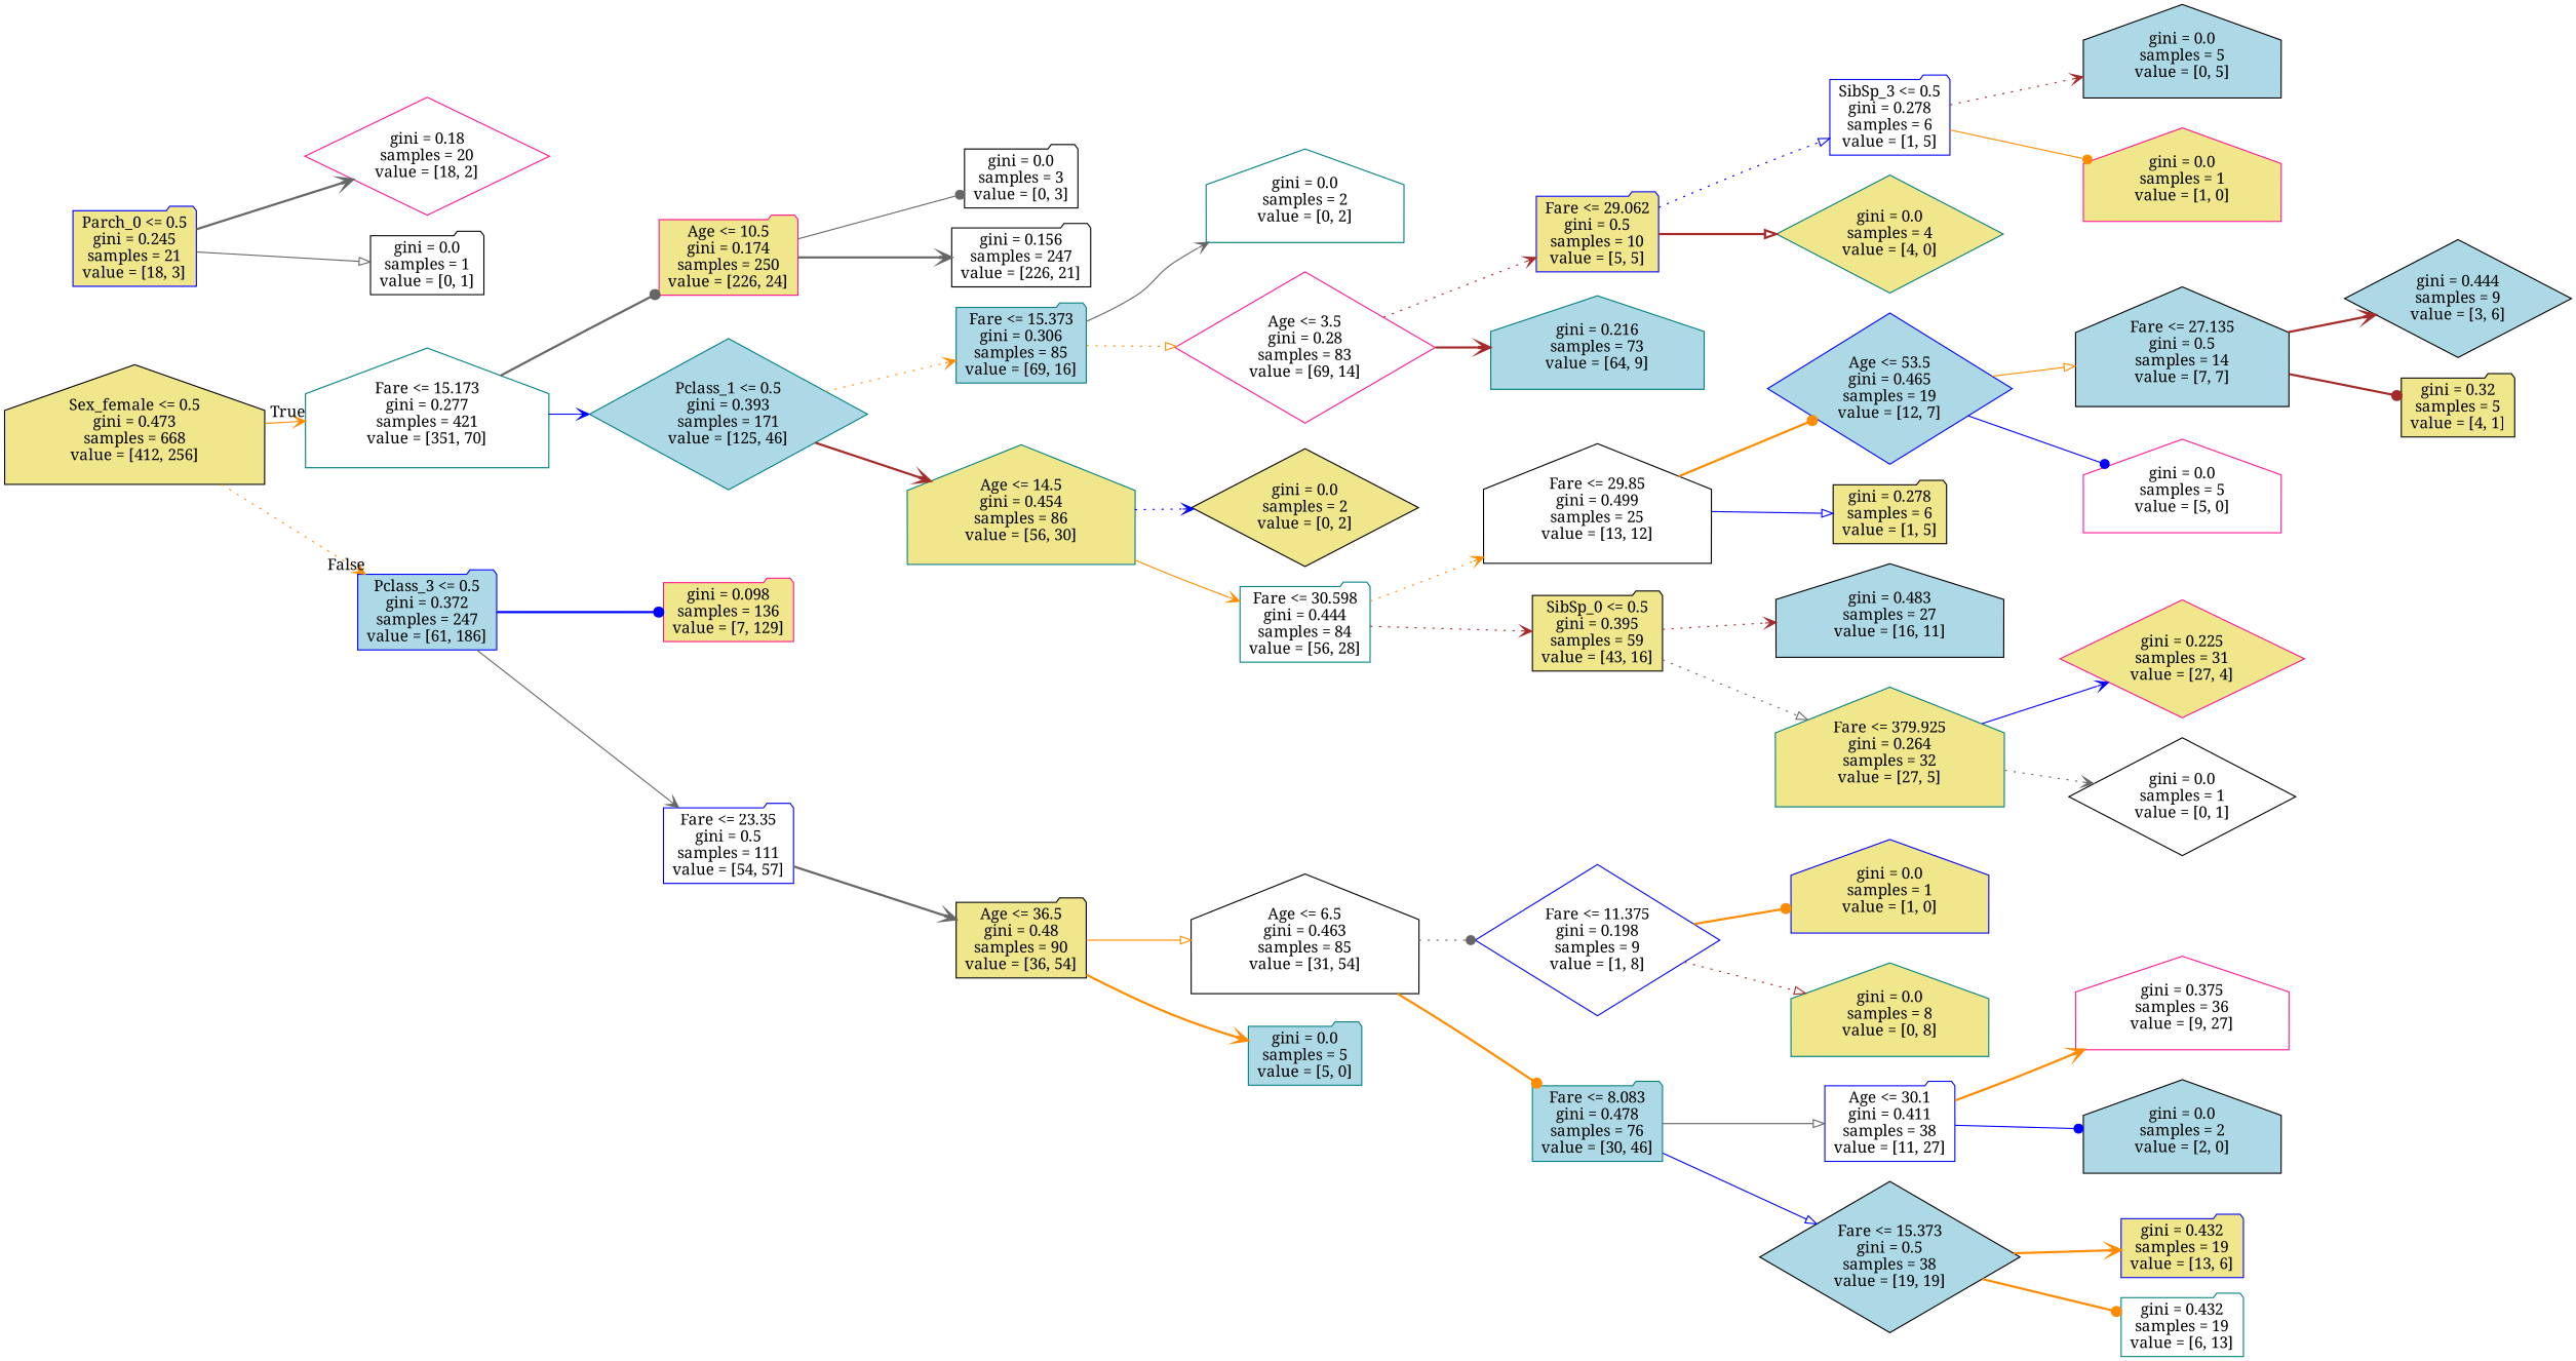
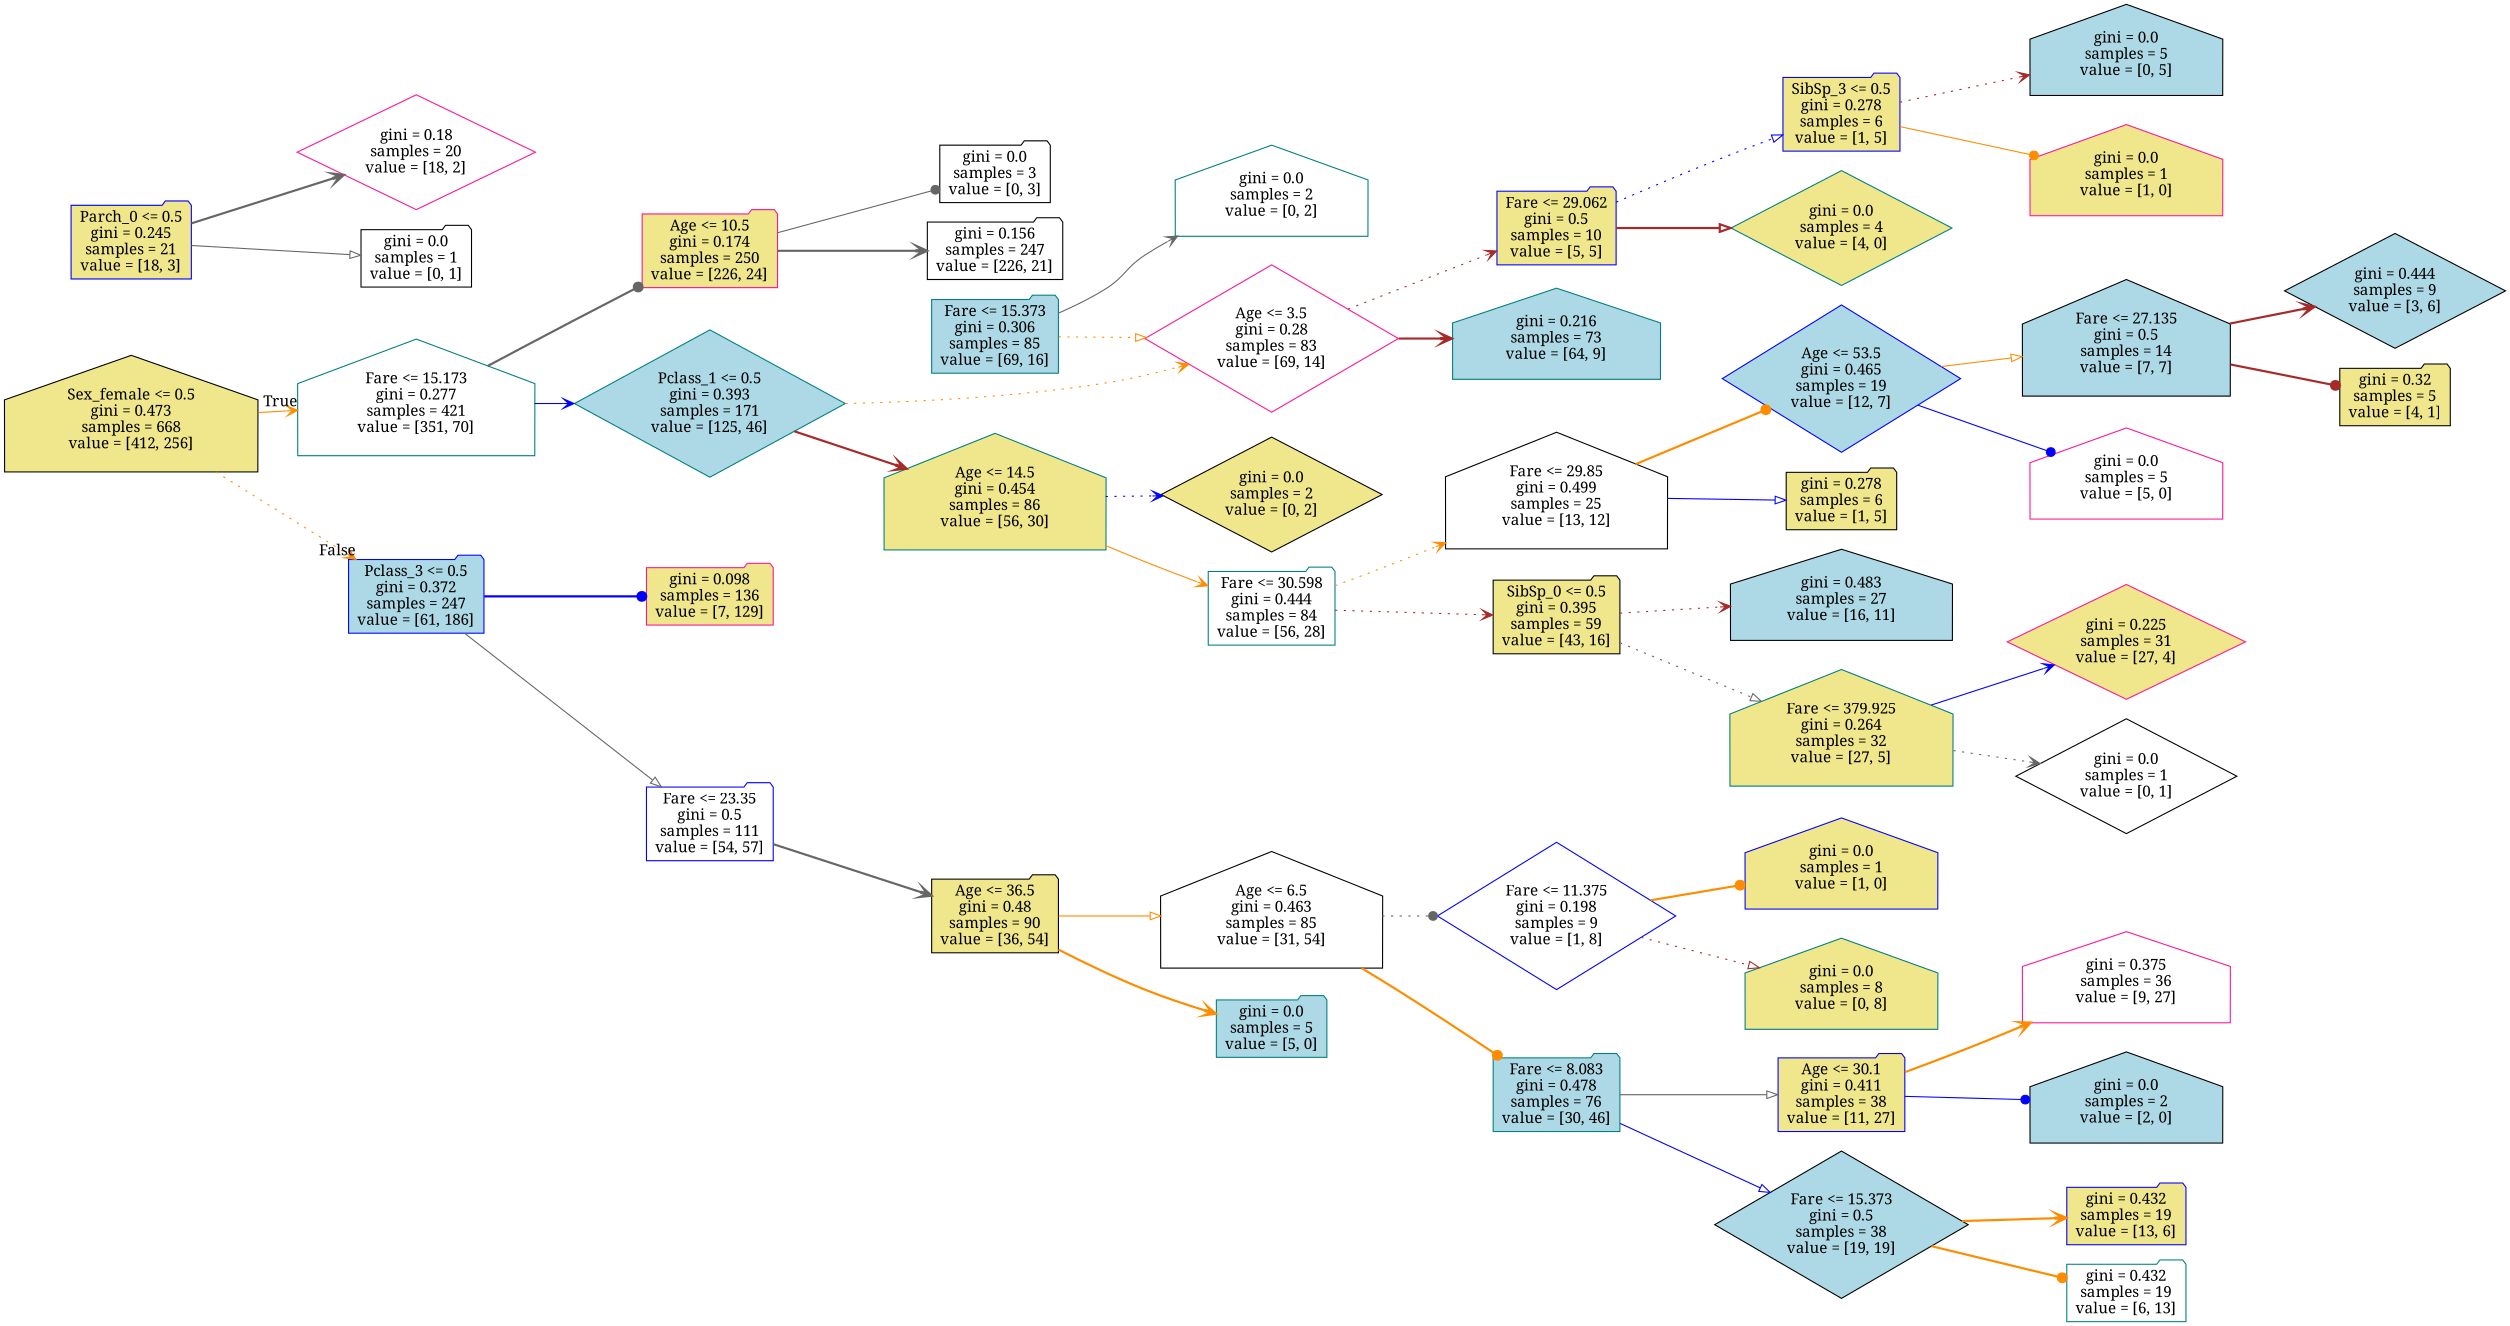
  digraph {
    fontname="Noto Serif"
    rankdir=LR
    node [color=black fillcolor=khaki fontname="Noto Serif" shape=folder style=filled]
    edge [arrowhead=vee color=darkorange fontname="Noto Serif" style=bold]
    n1 [label="Sex_female <= 0.5\ngini = 0.473\nsamples = 668\nvalue = [412, 256]" shape=house]
    n2 [color=teal fillcolor=white label="Fare <= 15.173\ngini = 0.277\nsamples = 421\nvalue = [351, 70]" shape=house]
    n3 [color=blue fillcolor=lightblue label="Pclass_3 <= 0.5\ngini = 0.372\nsamples = 247\nvalue = [61, 186]"]
    n4 [color=deeppink label="Age <= 10.5\ngini = 0.174\nsamples = 250\nvalue = [226, 24]"]
    n5 [color=teal fillcolor=lightblue label="Pclass_1 <= 0.5\ngini = 0.393\nsamples = 171\nvalue = [125, 46]" shape=diamond]
    n6 [color=deeppink label="gini = 0.098\nsamples = 136\nvalue = [7, 129]"]
    n7 [color=blue fillcolor=white label="Fare <= 23.35\ngini = 0.5\nsamples = 111\nvalue = [54, 57]"]
    n8 [fillcolor=white label="gini = 0.0\nsamples = 3\nvalue = [0, 3]"]
    n9 [fillcolor=white label="gini = 0.156\nsamples = 247\nvalue = [226, 21]"]
    n10 [color=teal fillcolor=lightblue label="Fare <= 15.373\ngini = 0.306\nsamples = 85\nvalue = [69, 16]"]
    n11 [color=teal label="Age <= 14.5\ngini = 0.454\nsamples = 86\nvalue = [56, 30]" shape=house]
    n12 [color=teal fillcolor=white label="gini = 0.0\nsamples = 2\nvalue = [0, 2]" shape=house]
    n13 [color=deeppink fillcolor=white label="Age <= 3.5\ngini = 0.28\nsamples = 83\nvalue = [69, 14]" shape=diamond]
    n14 [label="gini = 0.0\nsamples = 2\nvalue = [0, 2]" shape=diamond]
    n15 [color=teal fillcolor=white label="Fare <= 30.598\ngini = 0.444\nsamples = 84\nvalue = [56, 28]"]
    n16 [color=blue label="Fare <= 29.062\ngini = 0.5\nsamples = 10\nvalue = [5, 5]"]
    n17 [color=teal fillcolor=lightblue label="gini = 0.216\nsamples = 73\nvalue = [64, 9]" shape=house]
-   n18 [color=blue fillcolor=white label="SibSp_3 <= 0.5\ngini = 0.278\nsamples = 6\nvalue = [1, 5]"]
+   n18 [color=blue label="SibSp_3 <= 0.5\ngini = 0.278\nsamples = 6\nvalue = [1, 5]"]
    n19 [color=teal label="gini = 0.0\nsamples = 4\nvalue = [4, 0]" shape=diamond]
    n20 [fillcolor=lightblue label="gini = 0.0\nsamples = 5\nvalue = [0, 5]" shape=house]
    n21 [color=deeppink label="gini = 0.0\nsamples = 1\nvalue = [1, 0]" shape=house]
    n22 [fillcolor=white label="Fare <= 29.85\ngini = 0.499\nsamples = 25\nvalue = [13, 12]" shape=house]
    n23 [label="SibSp_0 <= 0.5\ngini = 0.395\nsamples = 59\nvalue = [43, 16]"]
    n24 [color=blue fillcolor=lightblue label="Age <= 53.5\ngini = 0.465\nsamples = 19\nvalue = [12, 7]" shape=diamond]
    n25 [label="gini = 0.278\nsamples = 6\nvalue = [1, 5]"]
    n26 [fillcolor=lightblue label="gini = 0.483\nsamples = 27\nvalue = [16, 11]" shape=house]
    n27 [color=teal label="Fare <= 379.925\ngini = 0.264\nsamples = 32\nvalue = [27, 5]" shape=house]
    n28 [fillcolor=lightblue label="Fare <= 27.135\ngini = 0.5\nsamples = 14\nvalue = [7, 7]" shape=house]
    n29 [color=deeppink fillcolor=white label="gini = 0.0\nsamples = 5\nvalue = [5, 0]" shape=house]
    n30 [fillcolor=lightblue label="gini = 0.444\nsamples = 9\nvalue = [3, 6]" shape=diamond]
    n31 [label="gini = 0.32\nsamples = 5\nvalue = [4, 1]"]
    n32 [color=deeppink label="gini = 0.225\nsamples = 31\nvalue = [27, 4]" shape=diamond]
    n33 [fillcolor=white label="gini = 0.0\nsamples = 1\nvalue = [0, 1]" shape=diamond]
    n34 [label="Age <= 36.5\ngini = 0.48\nsamples = 90\nvalue = [36, 54]"]
    n35 [fillcolor=white label="Age <= 6.5\ngini = 0.463\nsamples = 85\nvalue = [31, 54]" shape=house]
    n36 [color=teal fillcolor=lightblue label="gini = 0.0\nsamples = 5\nvalue = [5, 0]"]
    n37 [color=blue label="Parch_0 <= 0.5\ngini = 0.245\nsamples = 21\nvalue = [18, 3]"]
    n38 [color=deeppink fillcolor=white label="gini = 0.18\nsamples = 20\nvalue = [18, 2]" shape=diamond]
    n39 [fillcolor=white label="gini = 0.0\nsamples = 1\nvalue = [0, 1]"]
    n40 [color=blue fillcolor=white label="Fare <= 11.375\ngini = 0.198\nsamples = 9\nvalue = [1, 8]" shape=diamond]
    n41 [color=teal fillcolor=lightblue label="Fare <= 8.083\ngini = 0.478\nsamples = 76\nvalue = [30, 46]"]
    n42 [color=blue label="gini = 0.0\nsamples = 1\nvalue = [1, 0]" shape=house]
    n43 [color=teal label="gini = 0.0\nsamples = 8\nvalue = [0, 8]" shape=house]
-   n44 [color=blue fillcolor=white label="Age <= 30.1\ngini = 0.411\nsamples = 38\nvalue = [11, 27]"]
+   n44 [color=blue label="Age <= 30.1\ngini = 0.411\nsamples = 38\nvalue = [11, 27]"]
    n45 [fillcolor=lightblue label="Fare <= 15.373\ngini = 0.5\nsamples = 38\nvalue = [19, 19]" shape=diamond]
    n46 [color=deeppink fillcolor=white label="gini = 0.375\nsamples = 36\nvalue = [9, 27]" shape=house]
    n47 [fillcolor=lightblue label="gini = 0.0\nsamples = 2\nvalue = [2, 0]" shape=house]
    n48 [color=blue label="gini = 0.432\nsamples = 19\nvalue = [13, 6]"]
    n49 [color=teal fillcolor=white label="gini = 0.432\nsamples = 19\nvalue = [6, 13]"]
    n1 -> n2 [headlabel=True labelangle=45 labeldistance=2.5 style=solid]
    n1 -> n3 [headlabel=False labelangle=-45 labeldistance=2.5 style=dotted]
    n2 -> n4 [arrowhead=dot color=gray40]
    n2 -> n5 [color=blue style=solid]
    n3 -> n6 [arrowhead=dot color=blue]
-   n3 -> n7 [color=gray40 style=solid]
+   n3 -> n7 [arrowhead=onormal color=gray40 style=solid]
    n4 -> n8 [arrowhead=dot color=gray40 style=solid]
    n4 -> n9 [color=gray40]
-   n5 -> n10 [style=dotted]
+   n5 -> n13 [style=dotted]
    n5 -> n11 [color=brown]
    n7 -> n34 [color=gray40]
    n10 -> n12 [color=gray40 style=solid]
    n10 -> n13 [arrowhead=onormal style=dotted]
    n11 -> n14 [color=blue style=dotted]
    n11 -> n15 [style=solid]
    n13 -> n16 [color=brown style=dotted]
    n13 -> n17 [color=brown]
    n15 -> n22 [style=dotted]
    n15 -> n23 [color=brown style=dotted]
    n16 -> n18 [arrowhead=onormal color=blue style=dotted]
    n16 -> n19 [arrowhead=onormal color=brown]
    n18 -> n20 [color=brown style=dotted]
    n18 -> n21 [arrowhead=dot style=solid]
    n22 -> n24 [arrowhead=dot]
    n22 -> n25 [arrowhead=onormal color=blue style=solid]
    n23 -> n26 [color=brown style=dotted]
    n23 -> n27 [arrowhead=onormal color=gray40 style=dotted]
    n24 -> n28 [arrowhead=onormal style=solid]
    n24 -> n29 [arrowhead=dot color=blue style=solid]
    n27 -> n32 [color=blue style=solid]
    n27 -> n33 [color=gray40 style=dotted]
    n28 -> n30 [color=brown]
    n28 -> n31 [arrowhead=dot color=brown]
    n34 -> n35 [arrowhead=onormal style=solid]
    n34 -> n36
    n35 -> n40 [arrowhead=dot color=gray40 style=dotted]
    n35 -> n41 [arrowhead=dot]
    n37 -> n38 [color=gray40]
    n37 -> n39 [arrowhead=onormal color=gray40 style=solid]
    n40 -> n42 [arrowhead=dot]
    n40 -> n43 [arrowhead=onormal color=brown style=dotted]
    n41 -> n44 [arrowhead=onormal color=gray40 style=solid]
    n41 -> n45 [arrowhead=onormal color=blue style=solid]
    n44 -> n46
    n44 -> n47 [arrowhead=dot color=blue style=solid]
    n45 -> n48
    n45 -> n49 [arrowhead=dot]
  }
